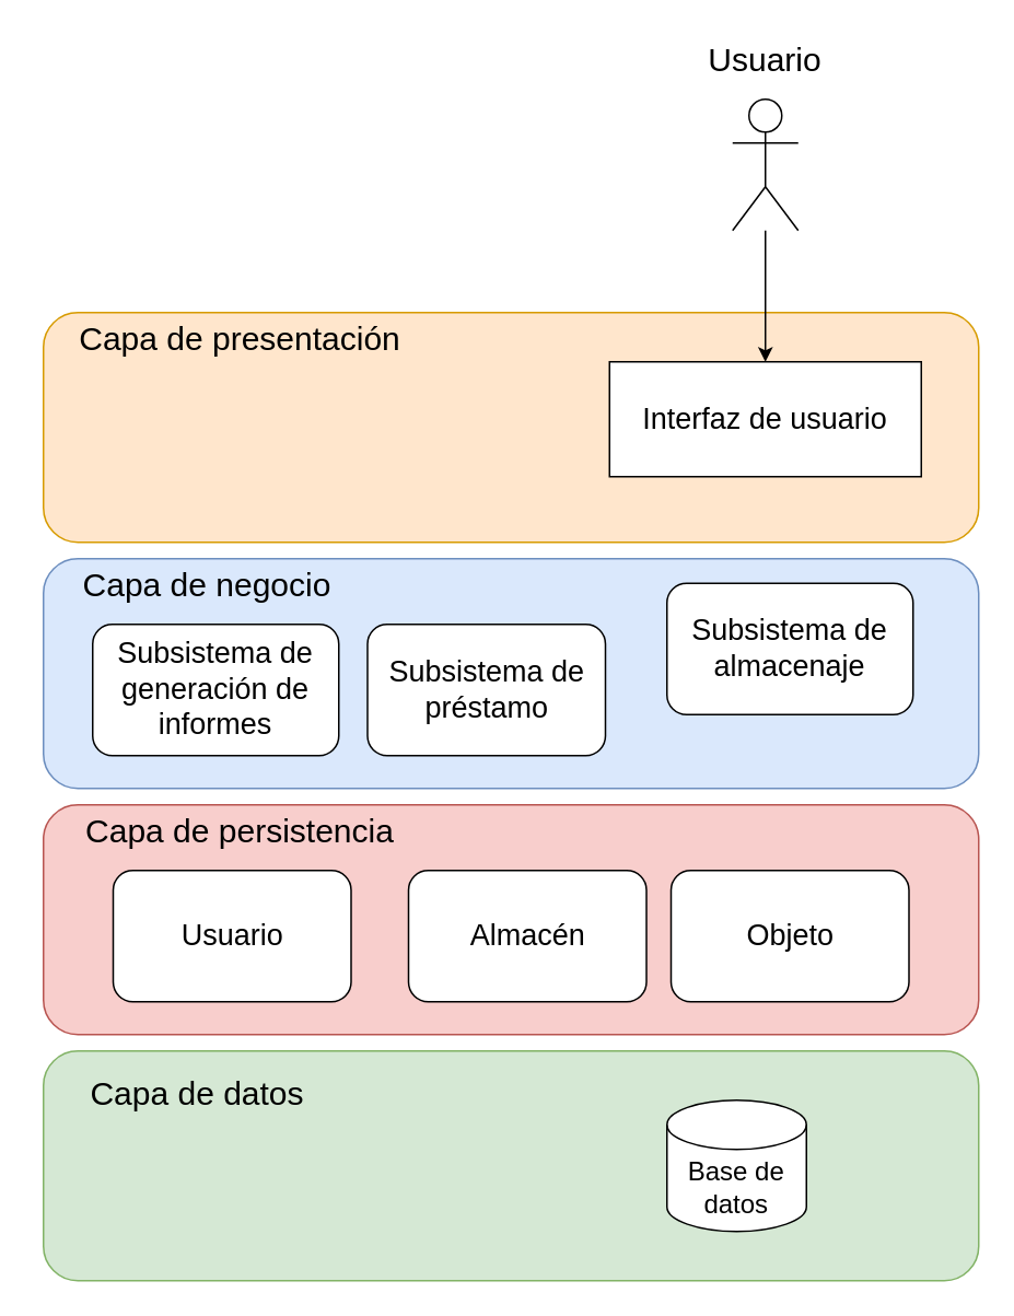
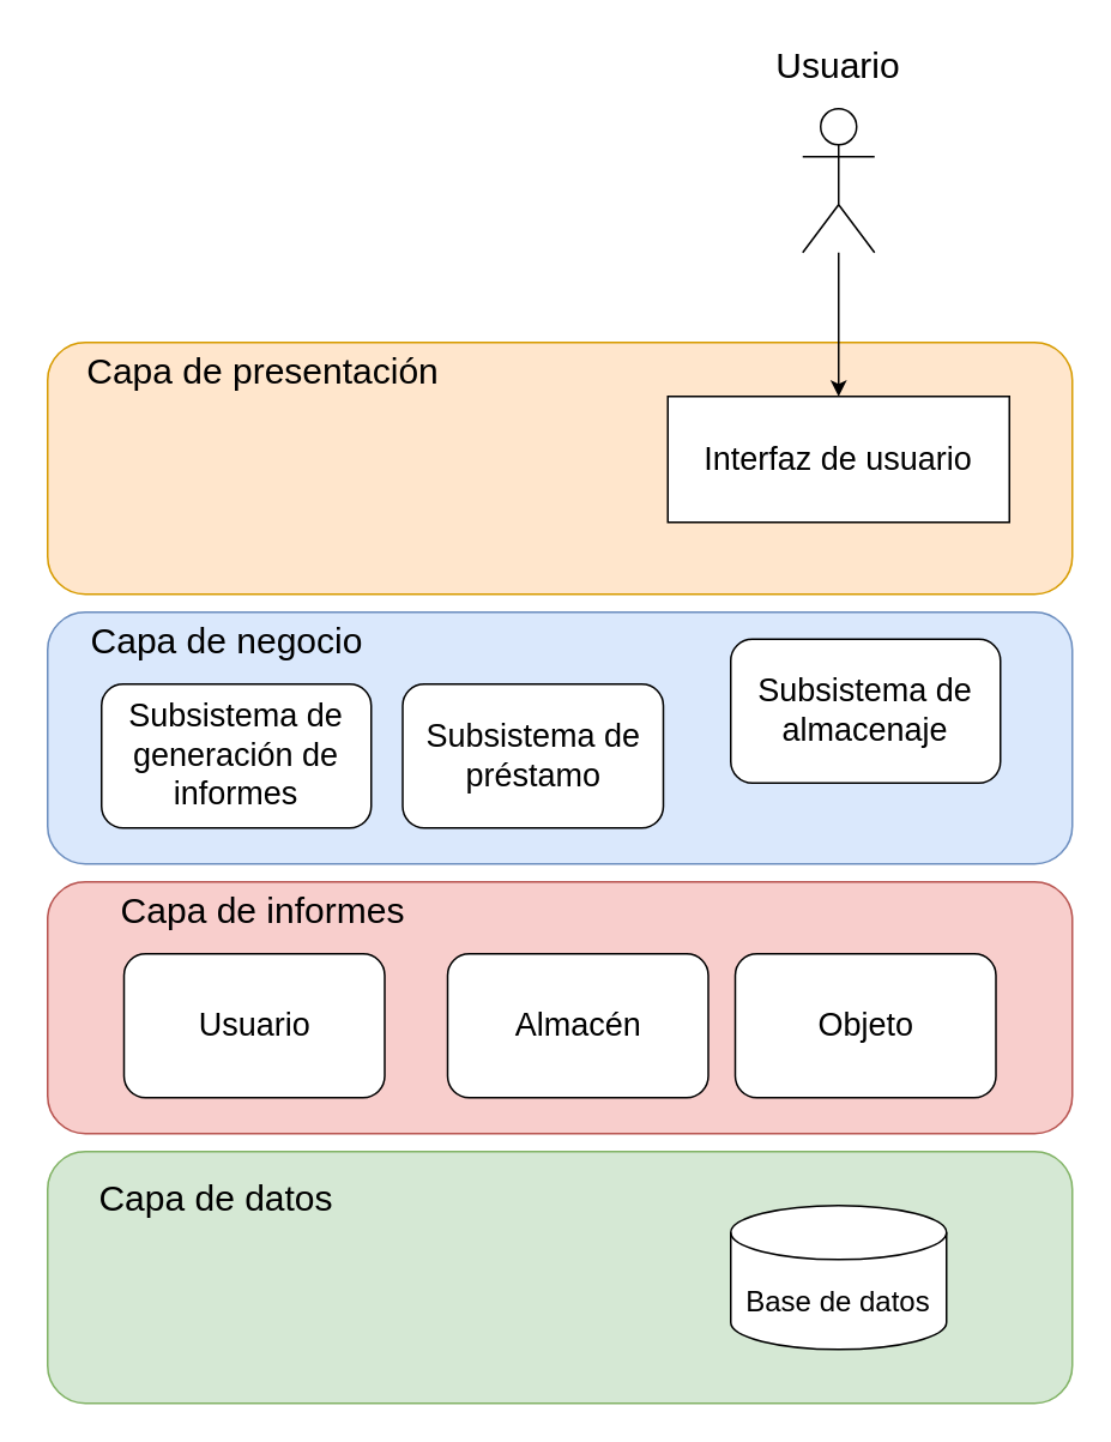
  <mxCell id="0" />
  <mxCell id="1" parent="0" />
  <mxCell id="2" value="" style="shape=umlActor;verticalLabelPosition=bottom;verticalAlign=top;html=1;outlineConnect=0;" vertex="1" parent="1"><mxGeometry x="446" y="60" width="40" height="80" as="geometry" /></mxCell>
  <mxCell id="3" value="" style="rounded=1;whiteSpace=wrap;html=1;rotation=0;labelBackgroundColor=#FFE2C4;labelBorderColor=#FFE0B8;textShadow=0;noLabel=1;fillColor=#ffe6cc;strokeColor=#d79b00;" vertex="1" parent="1"><mxGeometry x="26" y="190" width="570" height="140" as="geometry" /></mxCell>
  <mxCell id="4" value="" style="rounded=1;whiteSpace=wrap;html=1;rotation=0;fillColor=#dae8fc;strokeColor=#6c8ebf;" vertex="1" parent="1"><mxGeometry x="26" y="340" width="570" height="140" as="geometry" /></mxCell>
  <mxCell id="5" value="&lt;span style=&quot;color: rgba(0, 0, 0, 0); font-family: monospace; font-size: 0px; text-align: start; text-wrap-mode: nowrap;&quot;&gt;%3CmxGraphModel%3E%3Croot%3E%3CmxCell%20id%3D%220%22%2F%3E%3CmxCell%20id%3D%221%22%20parent%3D%220%22%2F%3E%3CmxCell%20id%3D%222%22%20value%3D%22%22%20style%3D%22rounded%3D1%3BwhiteSpace%3Dwrap%3Bhtml%3D1%3Brotation%3D0%3BfillColor%3D%23f8cecc%3BstrokeColor%3D%23b85450%3B%22%20vertex%3D%221%22%20parent%3D%221%22%3E%3CmxGeometry%20x%3D%22220%22%20y%3D%22560%22%20width%3D%22570%22%20height%3D%22140%22%20as%3D%22geometry%22%2F%3E%3C%2FmxCell%3E%3C%2Froot%3E%3C%2FmxGraphModel%3E&lt;/span&gt;" style="rounded=1;whiteSpace=wrap;html=1;rotation=0;fillColor=#f8cecc;strokeColor=#b85450;" vertex="1" parent="1"><mxGeometry x="26" y="490" width="570" height="140" as="geometry" /></mxCell>
  <mxCell id="6" value="Capa de negocio" style="text;html=1;align=center;verticalAlign=middle;whiteSpace=wrap;rounded=0;fontSize=20;" vertex="1" parent="1"><mxGeometry x="26" y="340" width="200" height="30" as="geometry" /></mxCell>
  <mxCell id="7" value="Capa de presentación" style="text;html=1;align=center;verticalAlign=middle;whiteSpace=wrap;rounded=0;fontSize=20;" vertex="1" parent="1"><mxGeometry x="46" y="190" width="200" height="30" as="geometry" /></mxCell>
- <mxCell id="8" value="Capa de persistencia" style="text;html=1;align=center;verticalAlign=middle;whiteSpace=wrap;rounded=0;fontSize=20;" vertex="1" parent="1"><mxGeometry x="36" y="490" width="220" height="30" as="geometry" /></mxCell>
+ <mxCell id="8" value="Capa de informes" style="text;html=1;align=center;verticalAlign=middle;whiteSpace=wrap;rounded=0;fontSize=20;" vertex="1" parent="1"><mxGeometry x="36" y="490" width="220" height="30" as="geometry" /></mxCell>
  <mxCell id="9" value="&lt;font style=&quot;font-size: 18px;&quot;&gt;Interfaz de usuario&lt;/font&gt;" style="rounded=0;whiteSpace=wrap;html=1;" vertex="1" parent="1"><mxGeometry x="371" y="220" width="190" height="70" as="geometry" /></mxCell>
  <mxCell id="10" value="" style="rounded=1;whiteSpace=wrap;html=1;rotation=0;fillColor=#d5e8d4;strokeColor=#82b366;" vertex="1" parent="1"><mxGeometry x="26" y="640" width="570" height="140" as="geometry" /></mxCell>
  <mxCell id="11" value="Capa de datos" style="text;html=1;align=center;verticalAlign=middle;whiteSpace=wrap;rounded=0;fontSize=20;" vertex="1" parent="1"><mxGeometry x="20" y="650" width="200" height="30" as="geometry" /></mxCell>
  <mxCell id="12" value="Usuario" style="text;html=1;align=center;verticalAlign=middle;whiteSpace=wrap;rounded=0;fontSize=20;" vertex="1" parent="1"><mxGeometry x="436" y="20" width="60" height="30" as="geometry" /></mxCell>
  <mxCell id="13" style="edgeStyle=orthogonalEdgeStyle;rounded=0;orthogonalLoop=1;jettySize=auto;html=1;entryX=0.5;entryY=0;entryDx=0;entryDy=0;verticalAlign=top;horizontal=1;" edge="1" parent="1" source="2" target="9"><mxGeometry relative="1" as="geometry" /></mxCell>
- <mxCell id="14" value="Base de datos" style="shape=cylinder3;whiteSpace=wrap;html=1;boundedLbl=1;backgroundOutline=1;size=15;fontSize=16;" vertex="1" parent="1"><mxGeometry x="406" y="670" width="85" height="80" as="geometry" /></mxCell>
+ <mxCell id="14" value="Base de datos" style="shape=cylinder3;whiteSpace=wrap;html=1;boundedLbl=1;backgroundOutline=1;size=15;fontSize=16;" vertex="1" parent="1"><mxGeometry x="406" y="670" width="120" height="80" as="geometry" /></mxCell>
  <mxCell id="15" value="&lt;font style=&quot;font-size: 18px;&quot;&gt;Subsistema de almacenaje&lt;/font&gt;" style="rounded=1;whiteSpace=wrap;html=1;" vertex="1" parent="1"><mxGeometry x="406" y="355" width="150" height="80" as="geometry" /></mxCell>
  <mxCell id="16" value="&lt;font style=&quot;font-size: 18px;&quot;&gt;Subsistema de préstamo&lt;/font&gt;" style="rounded=1;whiteSpace=wrap;html=1;" vertex="1" parent="1"><mxGeometry x="223.5" y="380" width="145" height="80" as="geometry" /></mxCell>
  <mxCell id="17" value="&lt;font style=&quot;font-size: 18px;&quot;&gt;Subsistema de generación de informes&lt;/font&gt;" style="rounded=1;whiteSpace=wrap;html=1;" vertex="1" parent="1"><mxGeometry x="56" y="380" width="150" height="80" as="geometry" /></mxCell>
  <mxCell id="18" value="&lt;span style=&quot;font-size: 18px;&quot;&gt;Objeto&lt;/span&gt;&lt;span style=&quot;color: rgba(0, 0, 0, 0); font-family: monospace; font-size: 0px; text-align: start; text-wrap-mode: nowrap;&quot;&gt;%3CmxGraphModel%3E%3Croot%3E%3CmxCell%20id%3D%220%22%2F%3E%3CmxCell%20id%3D%221%22%20parent%3D%220%22%2F%3E%3CmxCell%20id%3D%222%22%20value%3D%22%26lt%3Bfont%20style%3D%26quot%3Bfont-size%3A%2018px%3B%26quot%3B%26gt%3BSubsistema%20de%20pr%C3%A9stamo%26lt%3B%2Ffont%26gt%3B%22%20style%3D%22rounded%3D1%3BwhiteSpace%3Dwrap%3Bhtml%3D1%3B%22%20vertex%3D%221%22%20parent%3D%221%22%3E%3CmxGeometry%20x%3D%22432.5%22%20y%3D%22450%22%20width%3D%22145%22%20height%3D%2280%22%20as%3D%22geometry%22%2F%3E%3C%2FmxCell%3E%3C%2Froot%3E%3C%2FmxGraphModel%3E&lt;/span&gt;" style="rounded=1;whiteSpace=wrap;html=1;" vertex="1" parent="1"><mxGeometry x="408.5" y="530" width="145" height="80" as="geometry" /></mxCell>
  <mxCell id="19" value="&lt;font style=&quot;font-size: 18px;&quot;&gt;Almacén&lt;/font&gt;" style="rounded=1;whiteSpace=wrap;html=1;" vertex="1" parent="1"><mxGeometry x="248.5" y="530" width="145" height="80" as="geometry" /></mxCell>
  <mxCell id="20" value="&lt;font style=&quot;font-size: 18px;&quot;&gt;Usuario&lt;/font&gt;" style="rounded=1;whiteSpace=wrap;html=1;" vertex="1" parent="1"><mxGeometry x="68.5" y="530" width="145" height="80" as="geometry" /></mxCell>
